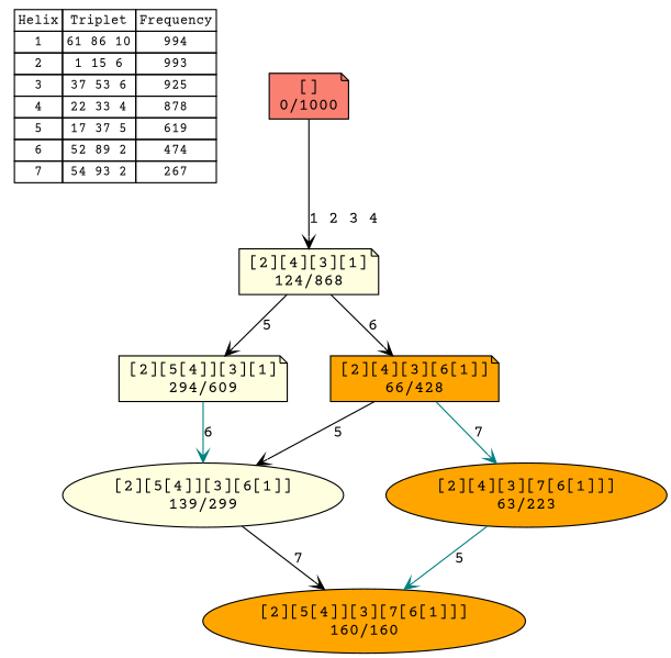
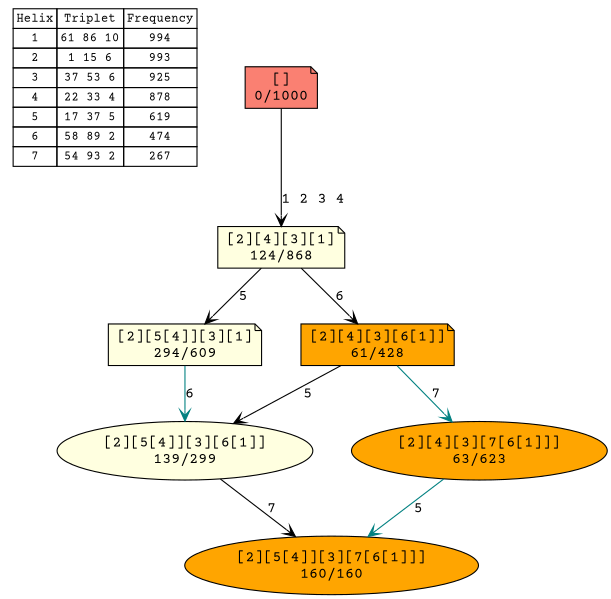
  digraph {
    fontname="Courier Prime"
    nodesep=0.5
    node [fontname="Courier Prime" shape=note fillcolor=lightyellow style=filled]
    edge [arrowhead=vee color=black fontname="Courier Prime"]
-   n1 [fontsize=11 label=< <table border="0" cellborder="1" cellspacing="0"><tr><td>Helix</td><td>Triplet</td><td>Frequency</td></tr> <tr><td>1</td><td>61 86 10</td><td>994</td></tr> <tr><td>2</td><td>1 15 6</td><td>993</td></tr> <tr><td>3</td><td>37 53 6</td><td>925</td></tr> <tr><td>4</td><td>22 33 4</td><td>878</td></tr> <tr><td>5</td><td>17 37 5</td><td>619</td></tr> <tr><td>6</td><td>52 89 2</td><td>474</td></tr> <tr><td>7</td><td>54 93 2</td><td>267</td></tr> </table>> shape=plaintext fillcolor="" style=""]
+   n1 [fontsize=11 label=< <table border="0" cellborder="1" cellspacing="0"><tr><td>Helix</td><td>Triplet</td><td>Frequency</td></tr> <tr><td>1</td><td>61 86 10</td><td>994</td></tr> <tr><td>2</td><td>1 15 6</td><td>993</td></tr> <tr><td>3</td><td>37 53 6</td><td>925</td></tr> <tr><td>4</td><td>22 33 4</td><td>878</td></tr> <tr><td>5</td><td>17 37 5</td><td>619</td></tr> <tr><td>6</td><td>58 89 2</td><td>474</td></tr> <tr><td>7</td><td>54 93 2</td><td>267</td></tr> </table>> shape=plaintext fillcolor="" style=""]
    n2 [label="[2][5[4]][3][1]\n294/609"]
    n3 [label="[2][5[4]][3][6[1]]\n139/299" shape=ellipse]
    n4 [fillcolor=orange label="[2][5[4]][3][7[6[1]]]\n160/160" shape=ellipse]
    n5 [label="[2][4][3][1]\n124/868"]
-   n6 [fillcolor=orange label="[2][4][3][6[1]]\n66/428"]
-   n7 [fillcolor=orange label="[2][4][3][7[6[1]]]\n63/223" shape=ellipse]
+   n6 [fillcolor=orange label="[2][4][3][6[1]]\n61/428"]
+   n7 [fillcolor=orange label="[2][4][3][7[6[1]]]\n63/623" shape=ellipse]
    n8 [fillcolor=salmon label="[]\n0/1000"]
    n2 -> n3 [color=teal label="6 "]
    n3 -> n4 [label="7 "]
    n5 -> n2 [label="5 "]
    n5 -> n6 [label="6 "]
    n6 -> n3 [label="5 "]
    n6 -> n7 [color=teal label="7 "]
    n7 -> n4 [color=teal label="5 "]
    n8 -> n5 [label="1 2 3 4 "]
  }
